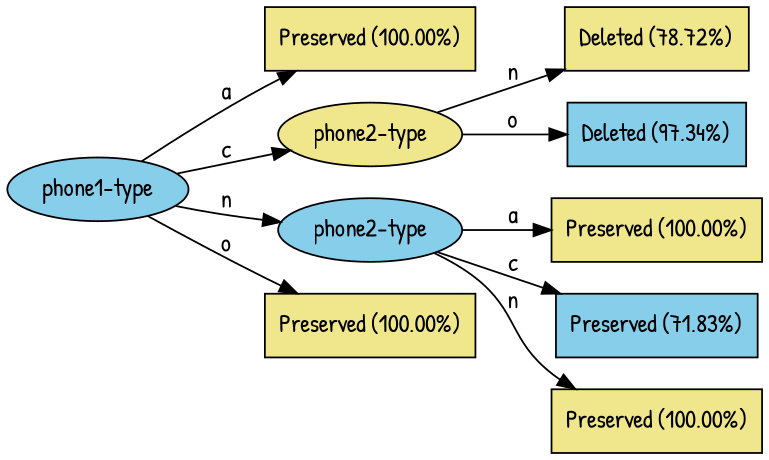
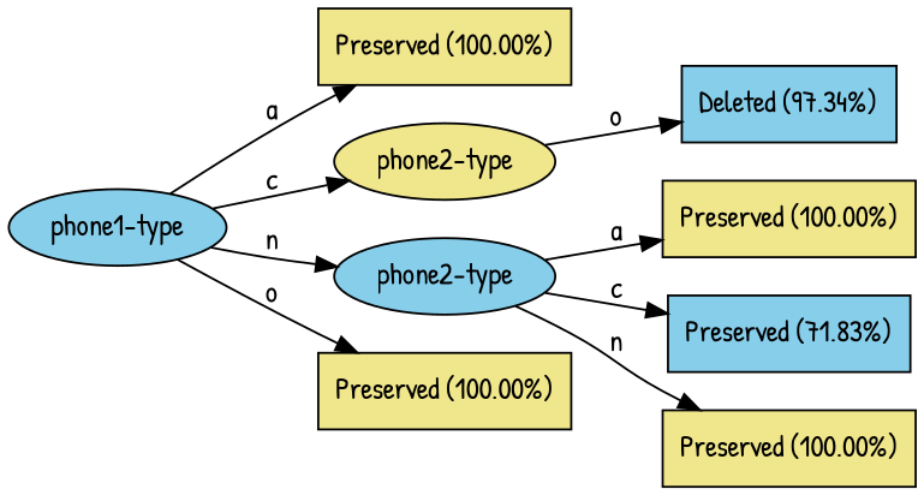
  digraph {
    fontname="Patrick Hand"
    rankdir=LR
    node [fillcolor=khaki fontname="Patrick Hand" shape=box style=filled]
    edge [fontname="Patrick Hand"]
    n1 [fillcolor=skyblue label="phone1-type" shape=ellipse]
    n2 [label="Preserved (100.00%)"]
    n3 [label="phone2-type" shape=ellipse]
    n4 [fillcolor=skyblue label="phone2-type" shape=ellipse]
    n5 [label="Preserved (100.00%)"]
-   n6 [label="Deleted (78.72%)"]
    n7 [fillcolor=skyblue label="Deleted (97.34%)"]
    n8 [label="Preserved (100.00%)"]
    n9 [fillcolor=skyblue label="Preserved (71.83%)"]
    n10 [label="Preserved (100.00%)"]
    n1 -> n2 [label=a]
    n1 -> n3 [label=c]
    n1 -> n4 [label=n]
    n1 -> n5 [label=o]
-   n3 -> n6 [label=n]
    n3 -> n7 [label=o]
    n4 -> n8 [label=a]
    n4 -> n9 [label=c]
    n4 -> n10 [label=n]
  }
